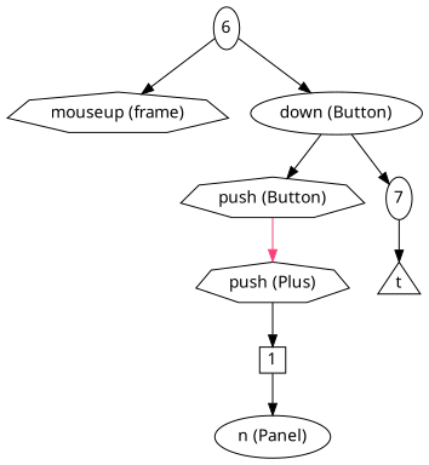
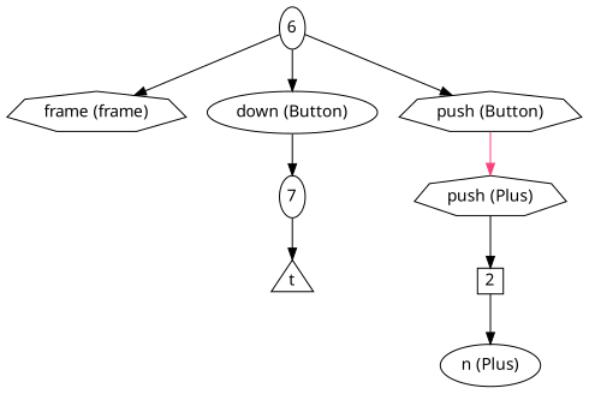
  digraph {
    node [fontname="Avenir Next" shape=septagon]
    edge [fontname="Avenir Next"]
-   n1 [label="mouseup (frame)"]
+   n1 [label="frame (frame)"]
    n2 [fixedsize=true label=6 shape=ellipse width=0.3]
    n3 [label="down (Button)" shape=""]
    n4 [label="push (Button)"]
    n5 [fixedsize=true label=7 shape=ellipse width=0.3]
    t [fixedsize=true shape=triangle width=0.5]
    n7 [label="push (Plus)"]
-   n8 [fixedsize=true label=1 shape=square width=0.3]
-   n9 [label="n (Panel)" shape=""]
+   n8 [fixedsize=true label=2 shape=square width=0.3]
+   n9 [label="n (Plus)" shape=""]
    n2 -> n1
    n2 -> n3
-   n3 -> n4
+   n2 -> n4
    n3 -> n5
    n4 -> n7 [color="#f94179"]
    n5 -> t
    n7 -> n8
    n8 -> n9
  }
